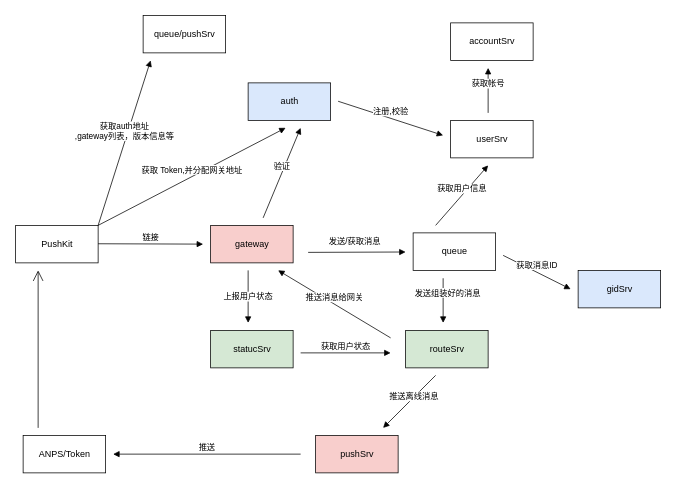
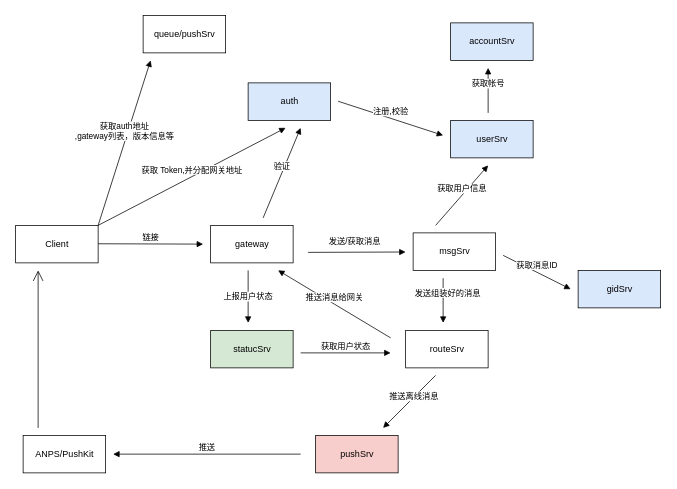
  <mxCell id="0" style=";html=1;" />
  <mxCell id="1" style=";html=1;" parent="0" />
- <mxCell id="2" value="PushKit" style="html=1;" vertex="1" parent="1"><mxGeometry x="20" y="300" width="110" height="50" as="geometry" /></mxCell>
+ <mxCell id="2" value="Client" style="html=1;" vertex="1" parent="1"><mxGeometry x="20" y="300" width="110" height="50" as="geometry" /></mxCell>
  <mxCell id="3" value="queue/pushSrv" style="html=1;" vertex="1" parent="1"><mxGeometry x="190" y="20" width="110" height="50" as="geometry" /></mxCell>
  <mxCell id="4" value="auth" style="html=1;fillColor=#dae8fc;" vertex="1" parent="1"><mxGeometry x="330" y="110" width="110" height="50" as="geometry" /></mxCell>
- <mxCell id="5" value="gateway" style="html=1;fillColor=#f8cecc;" vertex="1" parent="1"><mxGeometry x="280" y="300" width="110" height="50" as="geometry" /></mxCell>
+ <mxCell id="5" value="gateway" style="html=1;" vertex="1" parent="1"><mxGeometry x="280" y="300" width="110" height="50" as="geometry" /></mxCell>
  <mxCell id="6" value="获取 Token,并分配网关地址" style="html=1;verticalAlign=bottom;endArrow=block;" edge="1" parent="1"><mxGeometry width="80" relative="1" as="geometry"><mxPoint x="130" y="300" as="sourcePoint" /><mxPoint x="380" y="170" as="targetPoint" /></mxGeometry></mxCell>
  <mxCell id="7" value="获取auth地址&lt;br&gt;,gateway列表，版本信息等" style="html=1;verticalAlign=bottom;endArrow=block;exitX=1;exitY=0;exitDx=0;exitDy=0;" edge="1" parent="1" source="2"><mxGeometry width="80" relative="1" as="geometry"><mxPoint x="140" y="290" as="sourcePoint" /><mxPoint x="200" y="80" as="targetPoint" /></mxGeometry></mxCell>
  <mxCell id="8" value="链接" style="html=1;verticalAlign=bottom;endArrow=block;" edge="1" parent="1"><mxGeometry width="80" relative="1" as="geometry"><mxPoint x="130" y="324.5" as="sourcePoint" /><mxPoint x="270" y="325" as="targetPoint" /></mxGeometry></mxCell>
- <mxCell id="9" value="userSrv" style="html=1;" vertex="1" parent="1"><mxGeometry x="600" y="160" width="110" height="50" as="geometry" /></mxCell>
+ <mxCell id="9" value="userSrv" style="html=1;fillColor=#dae8fc;" vertex="1" parent="1"><mxGeometry x="600" y="160" width="110" height="50" as="geometry" /></mxCell>
  <mxCell id="10" value="验证" style="html=1;verticalAlign=bottom;endArrow=block;" edge="1" parent="1"><mxGeometry width="80" relative="1" as="geometry"><mxPoint x="350" y="290" as="sourcePoint" /><mxPoint x="400" y="170" as="targetPoint" /></mxGeometry></mxCell>
  <mxCell id="11" value="注册,校验" style="html=1;verticalAlign=bottom;endArrow=block;" edge="1" parent="1"><mxGeometry width="80" relative="1" as="geometry"><mxPoint x="450" y="134.5" as="sourcePoint" /><mxPoint x="590" y="180" as="targetPoint" /></mxGeometry></mxCell>
- <mxCell id="12" value="accountSrv" style="html=1;" vertex="1" parent="1"><mxGeometry x="600" y="30" width="110" height="50" as="geometry" /></mxCell>
+ <mxCell id="12" value="accountSrv" style="html=1;fillColor=#dae8fc;" vertex="1" parent="1"><mxGeometry x="600" y="30" width="110" height="50" as="geometry" /></mxCell>
  <mxCell id="13" value="获取帐号" style="html=1;verticalAlign=bottom;endArrow=block;" edge="1" parent="1"><mxGeometry width="80" relative="1" as="geometry"><mxPoint x="650" y="150" as="sourcePoint" /><mxPoint x="650" y="90" as="targetPoint" /></mxGeometry></mxCell>
- <mxCell id="14" value="queue" style="html=1;" vertex="1" parent="1"><mxGeometry x="550" y="310" width="110" height="50" as="geometry" /></mxCell>
+ <mxCell id="14" value="msgSrv" style="html=1;" vertex="1" parent="1"><mxGeometry x="550" y="310" width="110" height="50" as="geometry" /></mxCell>
  <mxCell id="15" value="发送/获取消息" style="html=1;verticalAlign=bottom;endArrow=block;" edge="1" parent="1"><mxGeometry x="-0.051" y="6" width="80" relative="1" as="geometry"><mxPoint x="410" y="336" as="sourcePoint" /><mxPoint x="540" y="335.5" as="targetPoint" /><mxPoint as="offset" /></mxGeometry></mxCell>
  <mxCell id="16" value="gidSrv" style="html=1;fillColor=#dae8fc;" vertex="1" parent="1"><mxGeometry x="770" y="360" width="110" height="50" as="geometry" /></mxCell>
  <mxCell id="17" value="获取消息ID" style="html=1;verticalAlign=bottom;endArrow=block;" edge="1" parent="1"><mxGeometry width="80" relative="1" as="geometry"><mxPoint x="670" y="340" as="sourcePoint" /><mxPoint x="760" y="385" as="targetPoint" /></mxGeometry></mxCell>
  <mxCell id="18" value="获取用户信息" style="html=1;verticalAlign=bottom;endArrow=block;" edge="1" parent="1"><mxGeometry width="80" relative="1" as="geometry"><mxPoint x="580" y="300" as="sourcePoint" /><mxPoint x="650" y="220" as="targetPoint" /></mxGeometry></mxCell>
  <mxCell id="19" value="statucSrv" style="html=1;fillColor=#d5e8d4;" vertex="1" parent="1"><mxGeometry x="280" y="440" width="110" height="50" as="geometry" /></mxCell>
  <mxCell id="20" value="上报用户状态" style="html=1;verticalAlign=bottom;endArrow=block;" edge="1" parent="1"><mxGeometry x="0.25" width="80" relative="1" as="geometry"><mxPoint x="330" y="360" as="sourcePoint" /><mxPoint x="330" y="430" as="targetPoint" /><mxPoint as="offset" /></mxGeometry></mxCell>
- <mxCell id="21" value="routeSrv" style="html=1;fillColor=#d5e8d4;" vertex="1" parent="1"><mxGeometry x="540" y="440" width="110" height="50" as="geometry" /></mxCell>
+ <mxCell id="21" value="routeSrv" style="html=1;" vertex="1" parent="1"><mxGeometry x="540" y="440" width="110" height="50" as="geometry" /></mxCell>
  <mxCell id="22" value="发送组装好的消息" style="html=1;verticalAlign=bottom;endArrow=block;" edge="1" parent="1"><mxGeometry x="-0.051" y="6" width="80" relative="1" as="geometry"><mxPoint x="590" y="370.5" as="sourcePoint" /><mxPoint x="590" y="430" as="targetPoint" /><mxPoint as="offset" /></mxGeometry></mxCell>
  <mxCell id="23" value="获取用户状态" style="html=1;verticalAlign=bottom;endArrow=block;" edge="1" parent="1"><mxGeometry width="80" relative="1" as="geometry"><mxPoint x="400" y="470" as="sourcePoint" /><mxPoint x="520" y="470" as="targetPoint" /></mxGeometry></mxCell>
  <mxCell id="24" value="推送消息给网关" style="html=1;verticalAlign=bottom;endArrow=block;" edge="1" parent="1"><mxGeometry width="80" relative="1" as="geometry"><mxPoint x="520" y="450" as="sourcePoint" /><mxPoint x="370" y="360" as="targetPoint" /></mxGeometry></mxCell>
  <mxCell id="25" value="pushSrv" style="html=1;fillColor=#f8cecc;" vertex="1" parent="1"><mxGeometry x="420" y="580" width="110" height="50" as="geometry" /></mxCell>
  <mxCell id="26" value="推送离线消息" style="html=1;verticalAlign=bottom;endArrow=block;" edge="1" parent="1"><mxGeometry x="-0.051" y="6" width="80" relative="1" as="geometry"><mxPoint x="580" y="500" as="sourcePoint" /><mxPoint x="510" y="570" as="targetPoint" /><mxPoint as="offset" /></mxGeometry></mxCell>
- <mxCell id="27" value="ANPS/Token" style="html=1;" vertex="1" parent="1"><mxGeometry x="30" y="580" width="110" height="50" as="geometry" /></mxCell>
+ <mxCell id="27" value="ANPS/PushKit" style="html=1;" vertex="1" parent="1"><mxGeometry x="30" y="580" width="110" height="50" as="geometry" /></mxCell>
  <mxCell id="28" value="" style="endArrow=open;endFill=1;endSize=12;html=1;" edge="1" parent="1"><mxGeometry width="160" relative="1" as="geometry"><mxPoint x="50" y="570" as="sourcePoint" /><mxPoint x="50" y="360" as="targetPoint" /></mxGeometry></mxCell>
  <mxCell id="29" value="推送" style="html=1;verticalAlign=bottom;endArrow=block;" edge="1" parent="1"><mxGeometry width="80" relative="1" as="geometry"><mxPoint x="400" y="605" as="sourcePoint" /><mxPoint x="150" y="605" as="targetPoint" /></mxGeometry></mxCell>
